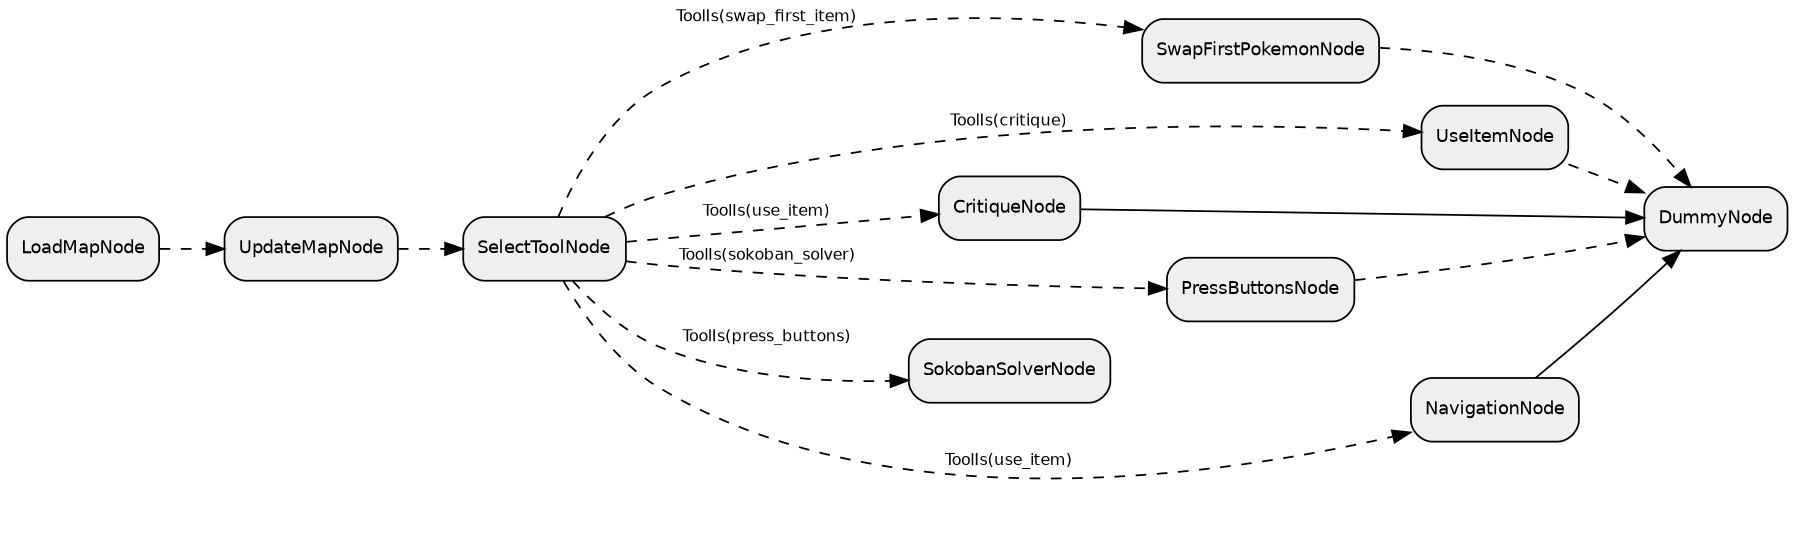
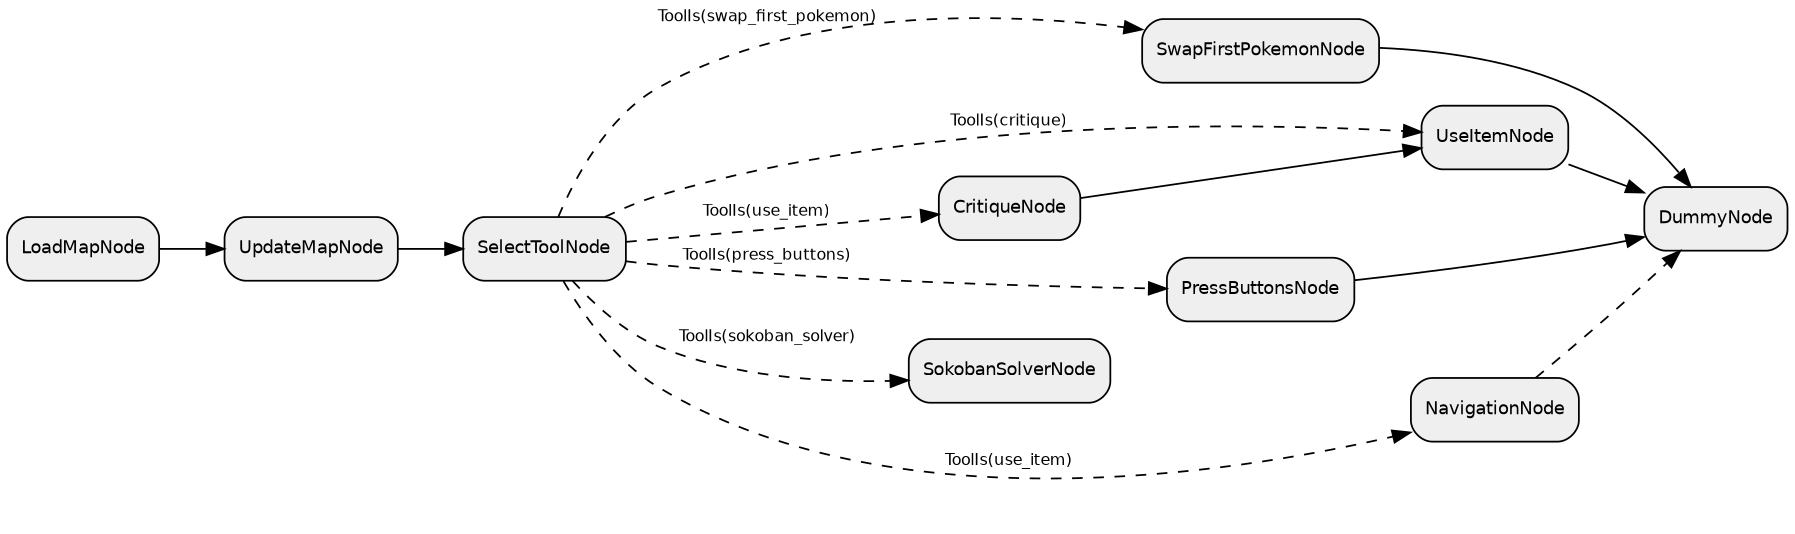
  digraph {
    compound=true
    rankdir=LR
    node [fillcolor="#EFEFEF" fontname=Helvetica fontsize=10 shape=box style="rounded,filled"]
    edge [fontname=Helvetica fontsize=9 style=solid]
    n1 [label=SwapFirstPokemonNode]
    n2 [label=DummyNode]
    n3 [label=UseItemNode]
    n4 [label=CritiqueNode]
    n5 [label=PressButtonsNode]
    n6 [label=LoadMapNode]
    n7 [label=UpdateMapNode]
    n8 [label=SelectToolNode]
    n9 [label=SokobanSolverNode]
    n10 [label=NavigationNode]
-   n1 -> n2 [style=dashed]
-   n3 -> n2 [style=dashed]
-   n4 -> n2
-   n5 -> n2 [style=dashed]
-   n6 -> n7 [style=dashed]
-   n7 -> n8 [style=dashed]
-   n8 -> n1 [label="ToolIs(swap_first_item)" style=dashed]
+   n1 -> n2
+   n3 -> n2
+   n4 -> n3
+   n5 -> n2
+   n6 -> n7
+   n7 -> n8
+   n8 -> n1 [label="ToolIs(swap_first_pokemon)" style=dashed]
    n8 -> n3 [label="ToolIs(critique)" style=dashed]
    n8 -> n4 [label="ToolIs(use_item)" style=dashed]
-   n8 -> n5 [label="ToolIs(sokoban_solver)" style=dashed]
-   n8 -> n9 [label="ToolIs(press_buttons)" style=dashed]
+   n8 -> n5 [label="ToolIs(press_buttons)" style=dashed]
+   n8 -> n9 [label="ToolIs(sokoban_solver)" style=dashed]
    n8 -> n10 [label="ToolIs(use_item)" style=dashed]
-   n10 -> n2
+   n10 -> n2 [style=dashed]
  }
